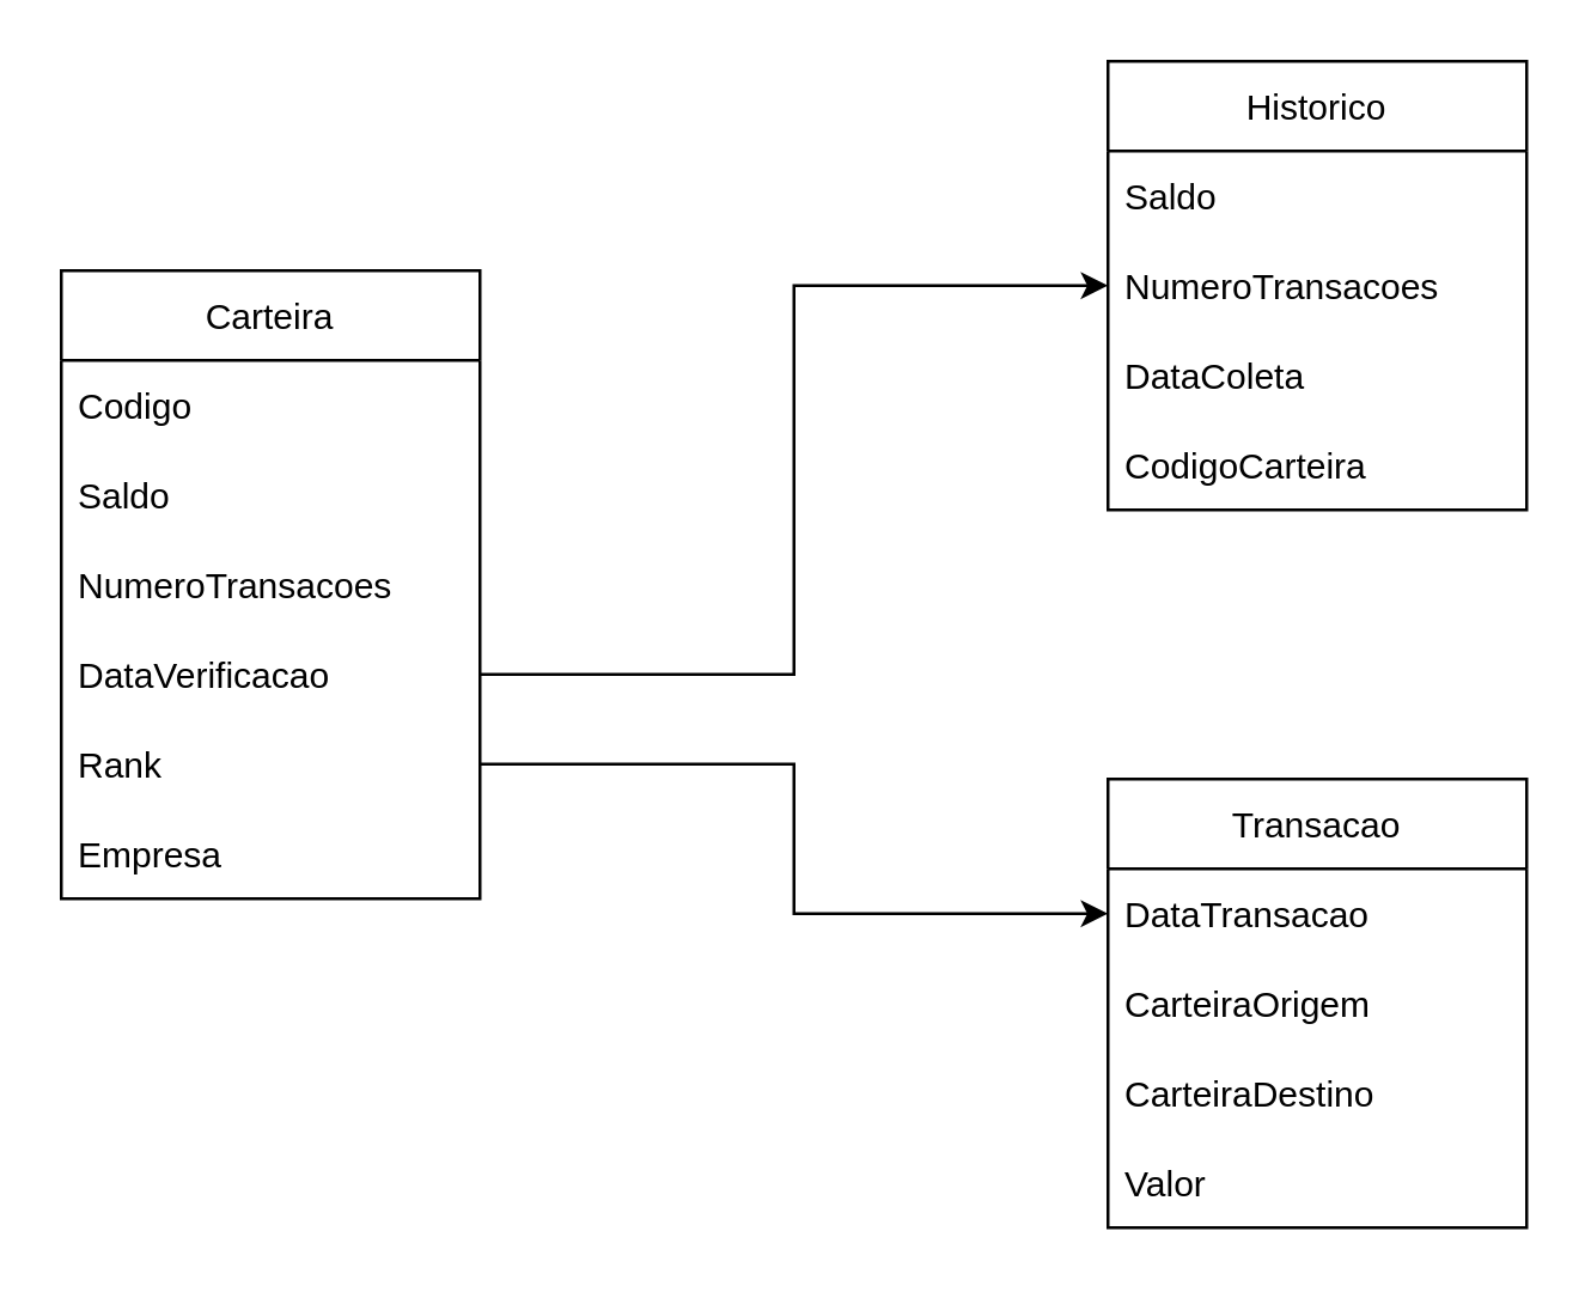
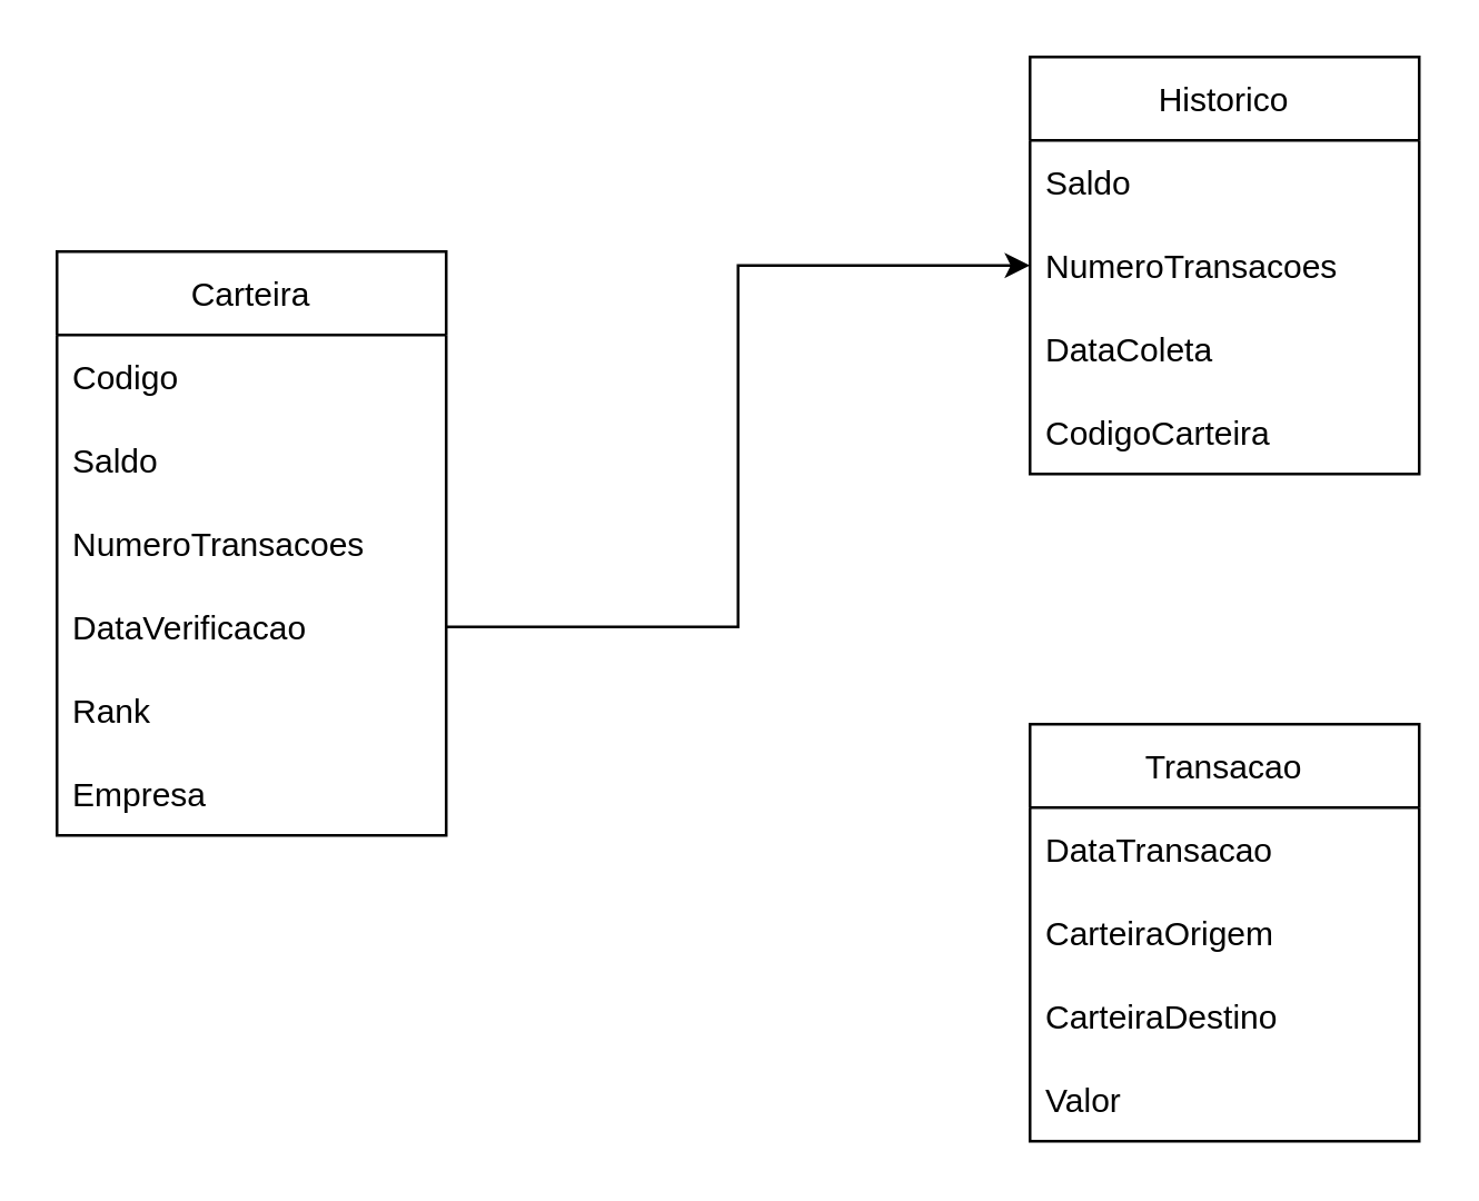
  <mxCell id="0" />
  <mxCell id="1" parent="0" />
  <mxCell id="2" value="Carteira" style="swimlane;fontStyle=0;childLayout=stackLayout;horizontal=1;startSize=30;horizontalStack=0;resizeParent=1;resizeParentMax=0;resizeLast=0;collapsible=1;marginBottom=0;" vertex="1" parent="1"><mxGeometry x="20" y="90" width="140" height="210" as="geometry" /></mxCell>
  <mxCell id="3" value="Codigo" style="text;strokeColor=none;fillColor=none;align=left;verticalAlign=middle;spacingLeft=4;spacingRight=4;overflow=hidden;points=[[0,0.5],[1,0.5]];portConstraint=eastwest;rotatable=0;" vertex="1" parent="2"><mxGeometry y="30" width="140" height="30" as="geometry" /></mxCell>
  <mxCell id="4" value="Saldo" style="text;strokeColor=none;fillColor=none;align=left;verticalAlign=middle;spacingLeft=4;spacingRight=4;overflow=hidden;points=[[0,0.5],[1,0.5]];portConstraint=eastwest;rotatable=0;" vertex="1" parent="2"><mxGeometry y="60" width="140" height="30" as="geometry" /></mxCell>
  <mxCell id="5" value="NumeroTransacoes" style="text;strokeColor=none;fillColor=none;align=left;verticalAlign=middle;spacingLeft=4;spacingRight=4;overflow=hidden;points=[[0,0.5],[1,0.5]];portConstraint=eastwest;rotatable=0;" vertex="1" parent="2"><mxGeometry y="90" width="140" height="30" as="geometry" /></mxCell>
  <mxCell id="6" value="DataVerificacao" style="text;strokeColor=none;fillColor=none;align=left;verticalAlign=middle;spacingLeft=4;spacingRight=4;overflow=hidden;points=[[0,0.5],[1,0.5]];portConstraint=eastwest;rotatable=0;" vertex="1" parent="2"><mxGeometry y="120" width="140" height="30" as="geometry" /></mxCell>
  <mxCell id="7" value="Rank" style="text;strokeColor=none;fillColor=none;align=left;verticalAlign=middle;spacingLeft=4;spacingRight=4;overflow=hidden;points=[[0,0.5],[1,0.5]];portConstraint=eastwest;rotatable=0;" vertex="1" parent="2"><mxGeometry y="150" width="140" height="30" as="geometry" /></mxCell>
  <mxCell id="8" value="Empresa" style="text;strokeColor=none;fillColor=none;align=left;verticalAlign=middle;spacingLeft=4;spacingRight=4;overflow=hidden;points=[[0,0.5],[1,0.5]];portConstraint=eastwest;rotatable=0;" vertex="1" parent="2"><mxGeometry y="180" width="140" height="30" as="geometry" /></mxCell>
  <mxCell id="9" value="Historico" style="swimlane;fontStyle=0;childLayout=stackLayout;horizontal=1;startSize=30;horizontalStack=0;resizeParent=1;resizeParentMax=0;resizeLast=0;collapsible=1;marginBottom=0;" vertex="1" parent="1"><mxGeometry x="370" y="20" width="140" height="150" as="geometry" /></mxCell>
  <mxCell id="10" value="Saldo" style="text;strokeColor=none;fillColor=none;align=left;verticalAlign=middle;spacingLeft=4;spacingRight=4;overflow=hidden;points=[[0,0.5],[1,0.5]];portConstraint=eastwest;rotatable=0;" vertex="1" parent="9"><mxGeometry y="30" width="140" height="30" as="geometry" /></mxCell>
  <mxCell id="11" value="NumeroTransacoes" style="text;strokeColor=none;fillColor=none;align=left;verticalAlign=middle;spacingLeft=4;spacingRight=4;overflow=hidden;points=[[0,0.5],[1,0.5]];portConstraint=eastwest;rotatable=0;" vertex="1" parent="9"><mxGeometry y="60" width="140" height="30" as="geometry" /></mxCell>
  <mxCell id="12" value="DataColeta" style="text;strokeColor=none;fillColor=none;align=left;verticalAlign=middle;spacingLeft=4;spacingRight=4;overflow=hidden;points=[[0,0.5],[1,0.5]];portConstraint=eastwest;rotatable=0;" vertex="1" parent="9"><mxGeometry y="90" width="140" height="30" as="geometry" /></mxCell>
  <mxCell id="13" value="CodigoCarteira" style="text;strokeColor=none;fillColor=none;align=left;verticalAlign=middle;spacingLeft=4;spacingRight=4;overflow=hidden;points=[[0,0.5],[1,0.5]];portConstraint=eastwest;rotatable=0;" vertex="1" parent="9"><mxGeometry y="120" width="140" height="30" as="geometry" /></mxCell>
  <mxCell id="14" value="Transacao" style="swimlane;fontStyle=0;childLayout=stackLayout;horizontal=1;startSize=30;horizontalStack=0;resizeParent=1;resizeParentMax=0;resizeLast=0;collapsible=1;marginBottom=0;" vertex="1" parent="1"><mxGeometry x="370" y="260" width="140" height="150" as="geometry" /></mxCell>
  <mxCell id="15" value="DataTransacao" style="text;strokeColor=none;fillColor=none;align=left;verticalAlign=middle;spacingLeft=4;spacingRight=4;overflow=hidden;points=[[0,0.5],[1,0.5]];portConstraint=eastwest;rotatable=0;" vertex="1" parent="14"><mxGeometry y="30" width="140" height="30" as="geometry" /></mxCell>
  <mxCell id="16" value="CarteiraOrigem" style="text;strokeColor=none;fillColor=none;align=left;verticalAlign=middle;spacingLeft=4;spacingRight=4;overflow=hidden;points=[[0,0.5],[1,0.5]];portConstraint=eastwest;rotatable=0;" vertex="1" parent="14"><mxGeometry y="60" width="140" height="30" as="geometry" /></mxCell>
  <mxCell id="17" value="CarteiraDestino" style="text;strokeColor=none;fillColor=none;align=left;verticalAlign=middle;spacingLeft=4;spacingRight=4;overflow=hidden;points=[[0,0.5],[1,0.5]];portConstraint=eastwest;rotatable=0;" vertex="1" parent="14"><mxGeometry y="90" width="140" height="30" as="geometry" /></mxCell>
  <mxCell id="18" value="Valor" style="text;strokeColor=none;fillColor=none;align=left;verticalAlign=middle;spacingLeft=4;spacingRight=4;overflow=hidden;points=[[0,0.5],[1,0.5]];portConstraint=eastwest;rotatable=0;" vertex="1" parent="14"><mxGeometry y="120" width="140" height="30" as="geometry" /></mxCell>
  <mxCell id="19" style="edgeStyle=orthogonalEdgeStyle;rounded=0;orthogonalLoop=1;jettySize=auto;html=1;" edge="1" parent="1" source="6" target="11"><mxGeometry relative="1" as="geometry" /></mxCell>
- <mxCell id="20" style="edgeStyle=orthogonalEdgeStyle;rounded=0;orthogonalLoop=1;jettySize=auto;html=1;" edge="1" parent="1" source="7" target="15"><mxGeometry relative="1" as="geometry" /></mxCell>
